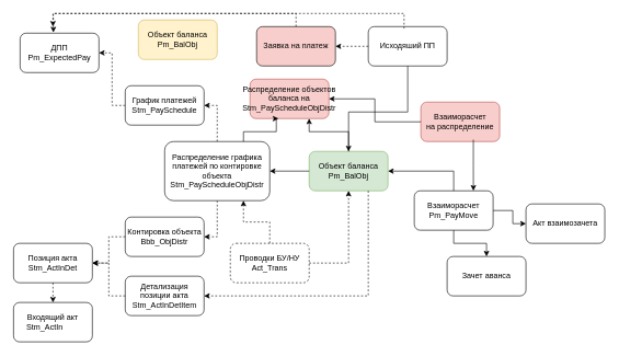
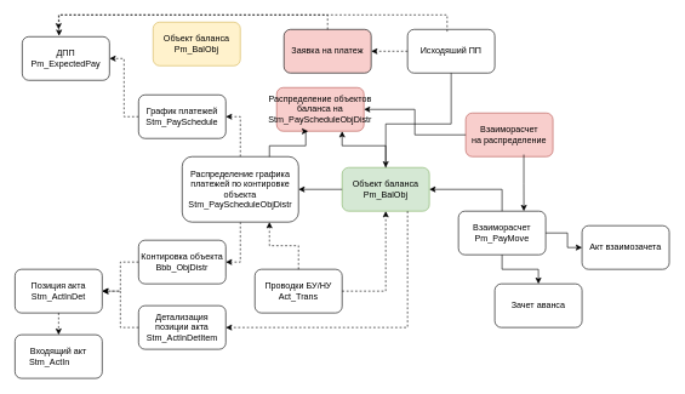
  <mxCell id="0" />
  <mxCell id="1" parent="0" />
  <mxCell id="2" value="ДПП&lt;div&gt;Pm_ExpectedPay&lt;/div&gt;" style="rounded=1;whiteSpace=wrap;html=1;" parent="1" vertex="1"><mxGeometry x="30" y="50" width="120" height="60" as="geometry" /></mxCell>
  <mxCell id="3" style="edgeStyle=orthogonalEdgeStyle;rounded=0;orthogonalLoop=1;jettySize=auto;html=1;entryX=1;entryY=0.5;entryDx=0;entryDy=0;dashed=1;" parent="1" source="4" target="2" edge="1"><mxGeometry relative="1" as="geometry" /></mxCell>
  <mxCell id="4" value="График платежей&lt;div&gt;Stm_PaySchedule&lt;/div&gt;" style="rounded=1;whiteSpace=wrap;html=1;" parent="1" vertex="1"><mxGeometry x="190" y="130" width="120" height="60" as="geometry" /></mxCell>
  <mxCell id="5" style="edgeStyle=orthogonalEdgeStyle;rounded=0;orthogonalLoop=1;jettySize=auto;html=1;entryX=1;entryY=0.5;entryDx=0;entryDy=0;dashed=1;" parent="1" source="7" target="4" edge="1"><mxGeometry relative="1" as="geometry" /></mxCell>
  <mxCell id="6" style="edgeStyle=orthogonalEdgeStyle;rounded=0;orthogonalLoop=1;jettySize=auto;html=1;entryX=1;entryY=0.5;entryDx=0;entryDy=0;dashed=1;" parent="1" source="7" target="8" edge="1"><mxGeometry relative="1" as="geometry" /></mxCell>
  <mxCell id="7" value="Распределение графика платежей по контировке объекта&lt;div&gt;Stm_PayScheduleObjDistr&lt;/div&gt;" style="rounded=1;whiteSpace=wrap;html=1;" parent="1" vertex="1"><mxGeometry x="250" y="215" width="160" height="90" as="geometry" /></mxCell>
  <mxCell id="8" value="Контировка объекта&lt;div&gt;Bbb_ObjDistr&lt;/div&gt;" style="rounded=1;whiteSpace=wrap;html=1;" parent="1" vertex="1"><mxGeometry x="190" y="330" width="120" height="60" as="geometry" /></mxCell>
  <mxCell id="9" value="Объект баланса&lt;div&gt;Pm_BalObj&lt;/div&gt;" style="rounded=1;whiteSpace=wrap;html=1;fillColor=#d5e8d4;strokeColor=#82b366;" parent="1" vertex="1"><mxGeometry x="470" y="230" width="120" height="60" as="geometry" /></mxCell>
  <mxCell id="10" value="Позиция акта&lt;div&gt;Stm_ActInDet&lt;/div&gt;" style="rounded=1;whiteSpace=wrap;html=1;" vertex="1" parent="1"><mxGeometry x="20" y="370" width="120" height="60" as="geometry" /></mxCell>
  <mxCell id="11" value="Входящий акт&lt;div&gt;Stm_ActIn&lt;span style=&quot;white-space: pre;&quot;&gt;&#09;&lt;/span&gt;&lt;/div&gt;" style="rounded=1;whiteSpace=wrap;html=1;" vertex="1" parent="1"><mxGeometry x="20" y="460" width="120" height="60" as="geometry" /></mxCell>
  <mxCell id="12" value="Объект баланса&lt;div&gt;Pm_BalObj&lt;/div&gt;" style="rounded=1;whiteSpace=wrap;html=1;fillColor=#fff2cc;strokeColor=#d6b656;" vertex="1" parent="1"><mxGeometry x="210" y="30" width="120" height="60" as="geometry" /></mxCell>
  <mxCell id="13" style="edgeStyle=orthogonalEdgeStyle;rounded=0;orthogonalLoop=1;jettySize=auto;html=1;dashed=1;exitX=0;exitY=0.5;exitDx=0;exitDy=0;entryX=1;entryY=0.5;entryDx=0;entryDy=0;" edge="1" parent="1" source="8" target="10"><mxGeometry relative="1" as="geometry"><mxPoint x="390" y="400" as="sourcePoint" /><mxPoint x="150" y="401" as="targetPoint" /></mxGeometry></mxCell>
  <mxCell id="14" style="edgeStyle=orthogonalEdgeStyle;rounded=0;orthogonalLoop=1;jettySize=auto;html=1;dashed=1;exitX=0.5;exitY=1;exitDx=0;exitDy=0;" edge="1" parent="1" source="10"><mxGeometry relative="1" as="geometry"><mxPoint x="260" y="470" as="sourcePoint" /><mxPoint x="80" y="460" as="targetPoint" /></mxGeometry></mxCell>
  <mxCell id="15" value="Взаиморасчет&lt;br&gt;&lt;div&gt;Pm_PayMove&lt;/div&gt;" style="rounded=1;whiteSpace=wrap;html=1;" vertex="1" parent="1"><mxGeometry x="630" y="290" width="120" height="60" as="geometry" /></mxCell>
  <mxCell id="16" style="edgeStyle=orthogonalEdgeStyle;rounded=0;orthogonalLoop=1;jettySize=auto;html=1;entryX=1;entryY=0.5;entryDx=0;entryDy=0;exitX=0;exitY=0.5;exitDx=0;exitDy=0;" edge="1" parent="1" source="9" target="7"><mxGeometry relative="1" as="geometry"><mxPoint x="650" y="60" as="sourcePoint" /><mxPoint x="300" y="-160" as="targetPoint" /><Array as="points"><mxPoint x="470" y="260" /><mxPoint x="470" y="260" /></Array></mxGeometry></mxCell>
- <mxCell id="17" value="Проводки БУ/НУ&lt;br&gt;&lt;div&gt;Асt_Trans&lt;/div&gt;" style="rounded=1;whiteSpace=wrap;html=1;dashed=1;" vertex="1" parent="1"><mxGeometry x="350" y="370" width="120" height="60" as="geometry" /></mxCell>
+ <mxCell id="17" value="Проводки БУ/НУ&lt;br&gt;&lt;div&gt;Асt_Trans&lt;/div&gt;" style="rounded=1;whiteSpace=wrap;html=1;" vertex="1" parent="1"><mxGeometry x="350" y="370" width="120" height="60" as="geometry" /></mxCell>
  <mxCell id="18" style="edgeStyle=orthogonalEdgeStyle;rounded=0;orthogonalLoop=1;jettySize=auto;html=1;entryX=0.75;entryY=1;entryDx=0;entryDy=0;dashed=1;exitX=0.5;exitY=0;exitDx=0;exitDy=0;" edge="1" parent="1" source="17" target="7"><mxGeometry relative="1" as="geometry"><mxPoint x="390" y="400" as="sourcePoint" /><mxPoint x="430" y="425" as="targetPoint" /></mxGeometry></mxCell>
  <mxCell id="19" style="edgeStyle=orthogonalEdgeStyle;rounded=0;orthogonalLoop=1;jettySize=auto;html=1;entryX=0.5;entryY=1;entryDx=0;entryDy=0;dashed=1;exitX=1;exitY=0.5;exitDx=0;exitDy=0;" edge="1" parent="1" source="17" target="9"><mxGeometry relative="1" as="geometry"><mxPoint x="530" y="525" as="sourcePoint" /><mxPoint x="510" y="420" as="targetPoint" /></mxGeometry></mxCell>
  <mxCell id="20" style="edgeStyle=orthogonalEdgeStyle;rounded=0;orthogonalLoop=1;jettySize=auto;html=1;entryX=1;entryY=0.5;entryDx=0;entryDy=0;exitX=0.5;exitY=0;exitDx=0;exitDy=0;" edge="1" parent="1" source="15" target="9"><mxGeometry relative="1" as="geometry"><mxPoint x="730" y="200" as="sourcePoint" /><mxPoint x="670" y="200" as="targetPoint" /><Array as="points"><mxPoint x="690" y="260" /></Array></mxGeometry></mxCell>
  <mxCell id="21" value="Заявка на платеж" style="rounded=1;whiteSpace=wrap;html=1;fillColor=#f8cecc;" vertex="1" parent="1"><mxGeometry x="390" y="40" width="120" height="60" as="geometry" /></mxCell>
  <mxCell id="22" value="Исходяший ПП" style="rounded=1;whiteSpace=wrap;html=1;" vertex="1" parent="1"><mxGeometry x="560" y="40" width="120" height="60" as="geometry" /></mxCell>
  <mxCell id="23" style="edgeStyle=orthogonalEdgeStyle;rounded=0;orthogonalLoop=1;jettySize=auto;html=1;entryX=0.5;entryY=0;entryDx=0;entryDy=0;exitX=0.5;exitY=1;exitDx=0;exitDy=0;" edge="1" parent="1" source="22" target="9"><mxGeometry relative="1" as="geometry"><mxPoint x="620" y="110" as="sourcePoint" /><mxPoint x="630" y="170" as="targetPoint" /><Array as="points"><mxPoint x="620" y="170" /><mxPoint x="530" y="170" /></Array></mxGeometry></mxCell>
  <mxCell id="24" style="edgeStyle=orthogonalEdgeStyle;rounded=0;orthogonalLoop=1;jettySize=auto;html=1;entryX=0.422;entryY=-0.019;entryDx=0;entryDy=0;dashed=1;entryPerimeter=0;exitX=0.5;exitY=0;exitDx=0;exitDy=0;" edge="1" parent="1" source="21" target="2"><mxGeometry relative="1" as="geometry"><mxPoint x="400" y="125" as="sourcePoint" /><mxPoint x="380" y="70" as="targetPoint" /><Array as="points"><mxPoint x="450" y="20" /><mxPoint x="81" y="20" /></Array></mxGeometry></mxCell>
  <mxCell id="25" style="edgeStyle=orthogonalEdgeStyle;rounded=0;orthogonalLoop=1;jettySize=auto;html=1;dashed=1;exitX=0.454;exitY=0.05;exitDx=0;exitDy=0;exitPerimeter=0;" edge="1" parent="1" source="22"><mxGeometry relative="1" as="geometry"><mxPoint x="959" y="50" as="sourcePoint" /><mxPoint x="80" y="40" as="targetPoint" /><Array as="points"><mxPoint x="615" y="20" /><mxPoint x="80" y="20" /></Array></mxGeometry></mxCell>
  <mxCell id="26" style="edgeStyle=orthogonalEdgeStyle;rounded=0;orthogonalLoop=1;jettySize=auto;html=1;entryX=1;entryY=0.5;entryDx=0;entryDy=0;dashed=1;exitX=0;exitY=0.5;exitDx=0;exitDy=0;" edge="1" parent="1" source="22" target="21"><mxGeometry relative="1" as="geometry"><mxPoint x="470" y="175" as="sourcePoint" /><mxPoint x="450" y="120" as="targetPoint" /></mxGeometry></mxCell>
  <mxCell id="27" value="Распределение объектов баланса на Stm_PayScheduleObjDistr" style="rounded=1;whiteSpace=wrap;html=1;fillColor=#f8cecc;strokeColor=#b85450;" vertex="1" parent="1"><mxGeometry x="380" y="120" width="120" height="60" as="geometry" /></mxCell>
  <mxCell id="28" value="Взаиморасчет&lt;br&gt;&lt;div&gt;на распределение&lt;/div&gt;" style="rounded=1;whiteSpace=wrap;html=1;fillColor=#f8cecc;strokeColor=#b85450;" vertex="1" parent="1"><mxGeometry x="640" y="155" width="120" height="60" as="geometry" /></mxCell>
  <mxCell id="29" style="edgeStyle=orthogonalEdgeStyle;rounded=0;orthogonalLoop=1;jettySize=auto;html=1;exitX=0.666;exitY=0.953;exitDx=0;exitDy=0;exitPerimeter=0;entryX=0.75;entryY=0;entryDx=0;entryDy=0;" edge="1" parent="1" source="28" target="15"><mxGeometry relative="1" as="geometry"><mxPoint x="830" y="280" as="sourcePoint" /><mxPoint x="760" y="250" as="targetPoint" /><Array as="points" /></mxGeometry></mxCell>
  <mxCell id="30" style="edgeStyle=orthogonalEdgeStyle;rounded=0;orthogonalLoop=1;jettySize=auto;html=1;exitX=0;exitY=0.5;exitDx=0;exitDy=0;entryX=1;entryY=0.5;entryDx=0;entryDy=0;" edge="1" parent="1" source="28" target="27"><mxGeometry relative="1" as="geometry"><mxPoint x="730" y="150" as="sourcePoint" /><mxPoint x="730" y="228" as="targetPoint" /><Array as="points" /></mxGeometry></mxCell>
  <mxCell id="31" style="edgeStyle=orthogonalEdgeStyle;rounded=0;orthogonalLoop=1;jettySize=auto;html=1;entryX=0.75;entryY=1;entryDx=0;entryDy=0;" edge="1" parent="1" target="27"><mxGeometry relative="1" as="geometry"><mxPoint x="530" y="230" as="sourcePoint" /><mxPoint x="540" y="200" as="targetPoint" /><Array as="points"><mxPoint x="530" y="200" /><mxPoint x="470" y="200" /></Array></mxGeometry></mxCell>
  <mxCell id="32" style="edgeStyle=orthogonalEdgeStyle;rounded=0;orthogonalLoop=1;jettySize=auto;html=1;entryX=0.36;entryY=1.001;entryDx=0;entryDy=0;entryPerimeter=0;exitX=0.75;exitY=0;exitDx=0;exitDy=0;" edge="1" parent="1" source="7" target="27"><mxGeometry relative="1" as="geometry"><mxPoint x="500" y="270" as="sourcePoint" /><mxPoint x="440" y="220" as="targetPoint" /><Array as="points"><mxPoint x="370" y="200" /><mxPoint x="420" y="200" /><mxPoint x="420" y="180" /></Array></mxGeometry></mxCell>
  <mxCell id="33" value="Зачет аванса" style="rounded=1;whiteSpace=wrap;html=1;" vertex="1" parent="1"><mxGeometry x="680" y="390" width="120" height="60" as="geometry" /></mxCell>
  <mxCell id="34" style="edgeStyle=orthogonalEdgeStyle;rounded=0;orthogonalLoop=1;jettySize=auto;html=1;entryX=0.5;entryY=0;entryDx=0;entryDy=0;" edge="1" parent="1" source="15" target="33"><mxGeometry relative="1" as="geometry"><mxPoint x="900" y="350" as="sourcePoint" /><mxPoint x="800" y="320" as="targetPoint" /><Array as="points"><mxPoint x="690" y="370" /><mxPoint x="740" y="370" /></Array></mxGeometry></mxCell>
  <mxCell id="35" value="Акт взаимозачета" style="rounded=1;whiteSpace=wrap;html=1;" vertex="1" parent="1"><mxGeometry x="800" y="310" width="120" height="60" as="geometry" /></mxCell>
  <mxCell id="36" style="edgeStyle=orthogonalEdgeStyle;rounded=0;orthogonalLoop=1;jettySize=auto;html=1;entryX=0;entryY=0.5;entryDx=0;entryDy=0;exitX=1;exitY=0.5;exitDx=0;exitDy=0;" edge="1" parent="1" source="15" target="35"><mxGeometry relative="1" as="geometry"><mxPoint x="890" y="290" as="sourcePoint" /><mxPoint x="940" y="330" as="targetPoint" /><Array as="points"><mxPoint x="780" y="320" /><mxPoint x="780" y="340" /></Array></mxGeometry></mxCell>
  <mxCell id="37" value="Детализация позиции акта&lt;div&gt;Stm_ActInDetItem&lt;/div&gt;" style="rounded=1;whiteSpace=wrap;html=1;" vertex="1" parent="1"><mxGeometry x="190" y="420" width="120" height="60" as="geometry" /></mxCell>
  <mxCell id="38" style="edgeStyle=orthogonalEdgeStyle;rounded=0;orthogonalLoop=1;jettySize=auto;html=1;dashed=1;exitX=0;exitY=0.5;exitDx=0;exitDy=0;entryX=1;entryY=0.5;entryDx=0;entryDy=0;" edge="1" parent="1" source="37" target="10"><mxGeometry relative="1" as="geometry"><mxPoint x="260" y="440" as="sourcePoint" /><mxPoint x="210" y="480" as="targetPoint" /></mxGeometry></mxCell>
  <mxCell id="39" style="edgeStyle=orthogonalEdgeStyle;rounded=0;orthogonalLoop=1;jettySize=auto;html=1;dashed=1;exitX=0.75;exitY=1;exitDx=0;exitDy=0;entryX=1;entryY=0.5;entryDx=0;entryDy=0;" edge="1" parent="1" source="9" target="37"><mxGeometry relative="1" as="geometry"><mxPoint x="520" y="510" as="sourcePoint" /><mxPoint x="470" y="460" as="targetPoint" /></mxGeometry></mxCell>
